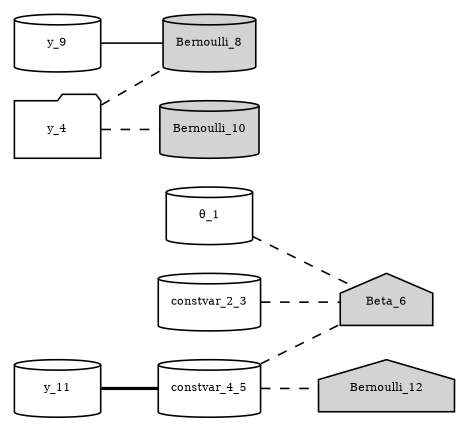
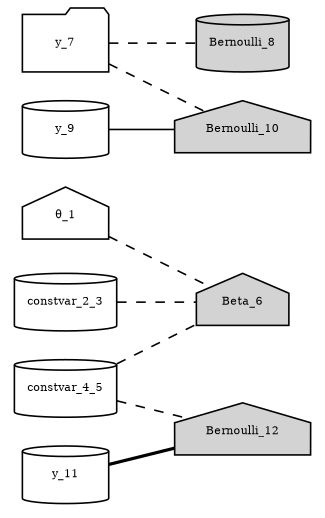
  graph {
    rankdir=LR
    node [fontsize=7 shape=cylinder]
    edge [style=dashed]
    Beta_6 [fillcolor=lightgray shape=house style=filled]
-   "θ_1"
+   "θ_1" [shape=house]
    Bernoulli_8 [fillcolor=lightgray style=filled]
-   Bernoulli_10 [fillcolor=lightgray style=filled]
+   Bernoulli_10 [fillcolor=lightgray shape=house style=filled]
    Bernoulli_12 [fillcolor=lightgray shape=house style=filled]
    constvar_2_3
    constvar_4_5
-   y_7 [shape=folder label=y_4]
+   y_7 [shape=folder]
    y_9
    y_11
    "θ_1" -- Beta_6
    constvar_2_3 -- Beta_6
    constvar_4_5 -- Beta_6
    constvar_4_5 -- Bernoulli_12
    y_7 -- Bernoulli_8
    y_7 -- Bernoulli_10
-   y_9 -- Bernoulli_8 [style=solid]
-   y_11 -- constvar_4_5 [style=bold]
+   y_9 -- Bernoulli_10 [style=solid]
+   y_11 -- Bernoulli_12 [style=bold]
  }
